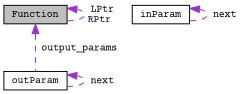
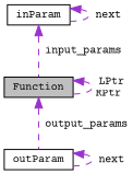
  digraph {
    fontname="Courier Prime"
    node [color=black fillcolor=white fontname="Courier Prime" fontsize=10 shape=record style=filled]
    edge [color=darkorchid3 dir=back fontname="Courier Prime" fontsize=10 labelfontname=Helvetica labelfontsize=10 style=dashed]
    n1 [fillcolor=grey75 fontcolor=black height=0.2 label=Function width=0.4]
    n2 [height=0.2 label=outParam width=0.4]
    n3 [height=0.2 label=inParam width=0.4]
    n1 -> n1 [label=" LPtr\nRPtr"]
    n1 -> n2 [label=" output_params"]
    n2 -> n2 [label=" next"]
+   n3 -> n1 [label=" input_params"]
    n3 -> n3 [label=" next"]
  }
